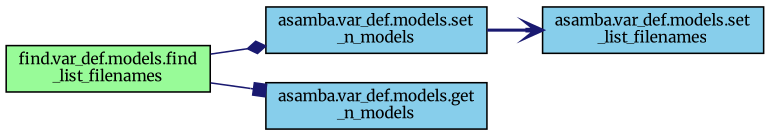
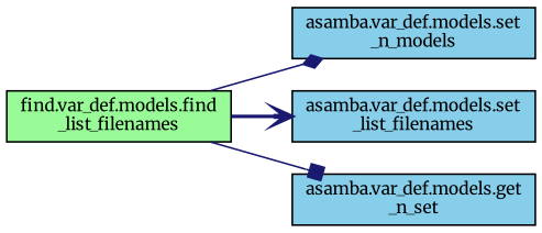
  digraph {
    fontname=Merriweather
    rankdir=LR
    node [color=black fillcolor=skyblue fontname=Merriweather fontsize=10 shape=record style=filled]
    edge [color=midnightblue fontname=Merriweather fontsize=10 labelfontname=Helvetica labelfontsize=10 style=solid]
    n1 [fillcolor=palegreen fontcolor=black height=0.2 label="find.var_def.models.find\l_list_filenames" width=0.4]
    n2 [height=0.2 label="asamba.var_def.models.set\l_n_models" width=0.4]
    n3 [height=0.2 label="asamba.var_def.models.set\l_list_filenames" width=0.4]
-   n4 [height=0.2 label="asamba.var_def.models.get\l_n_models" width=0.4]
+   n4 [height=0.2 label="asamba.var_def.models.get\l_n_set" width=0.4]
    n1 -> n2 [arrowhead=diamond]
-   n2 -> n3 [arrowhead=vee style=bold]
+   n1 -> n3 [arrowhead=vee style=bold]
    n1 -> n4 [arrowhead=box]
  }
